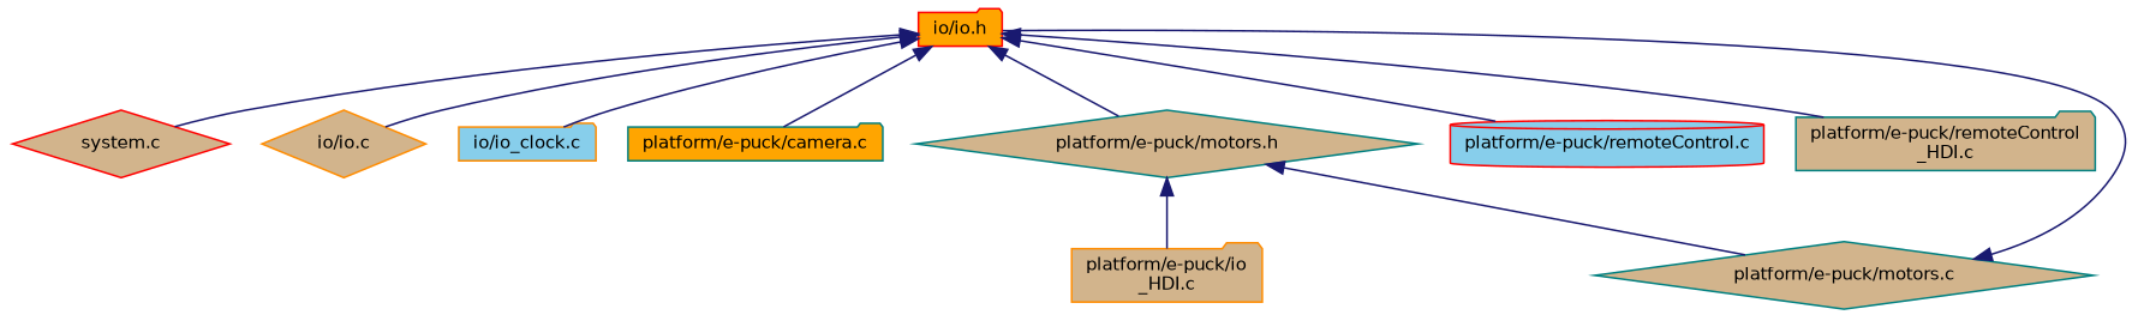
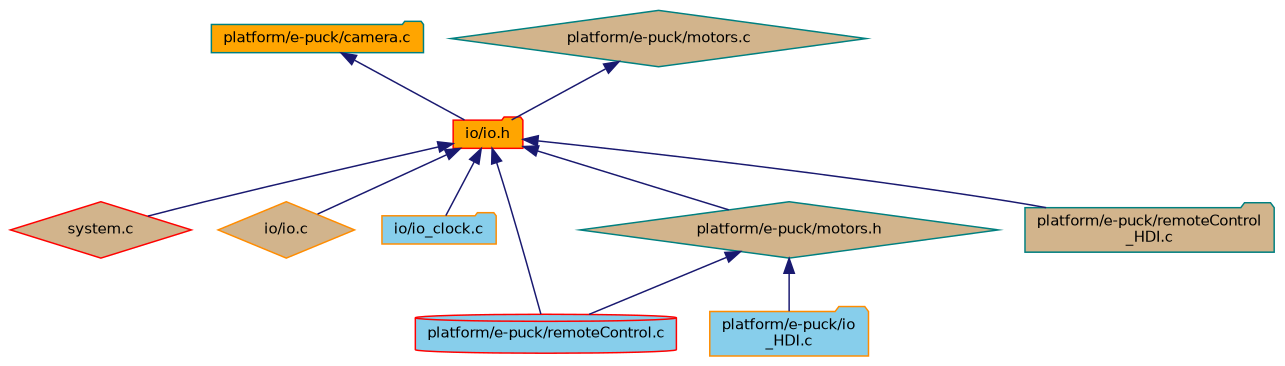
  digraph {
    node [color=teal fillcolor=tan fontname=Helvetica fontsize=10 shape=folder style=filled]
    edge [color=midnightblue dir=back fontname=Helvetica fontsize=10 labelfontname=Helvetica labelfontsize=10 style=solid]
    n1 [color=red fillcolor=orange fontcolor=black height=0.2 label="io/io.h" width=0.4]
    n2 [color=red height=0.2 label="system.c" shape=diamond width=0.4]
    n3 [color=darkorange height=0.2 label="io/io.c" shape=diamond width=0.4]
    n4 [color=darkorange fillcolor=skyblue height=0.2 label="io/io_clock.c" width=0.4]
    n5 [fillcolor=orange height=0.2 label="platform/e-puck/camera.c" width=0.4]
    n6 [height=0.2 label="platform/e-puck/motors.h" shape=diamond width=0.4]
    n7 [color=red fillcolor=skyblue height=0.2 label="platform/e-puck/remoteControl.c" shape=cylinder width=0.4]
    n8 [height=0.2 label="platform/e-puck/remoteControl\l_HDI.c" width=0.4]
    n9 [height=0.2 label="platform/e-puck/motors.c" shape=diamond width=0.4]
-   n10 [color=darkorange height=0.2 label="platform/e-puck/io\l_HDI.c" width=0.4]
+   n10 [color=darkorange fillcolor=skyblue height=0.2 label="platform/e-puck/io\l_HDI.c" width=0.4]
    n1 -> n2
    n1 -> n3
    n1 -> n4
-   n1 -> n5
+   n5 -> n1
    n1 -> n6
    n1 -> n7
    n1 -> n8
-   n6 -> n9
+   n6 -> n7
    n6 -> n10
    n9 -> n1
  }
